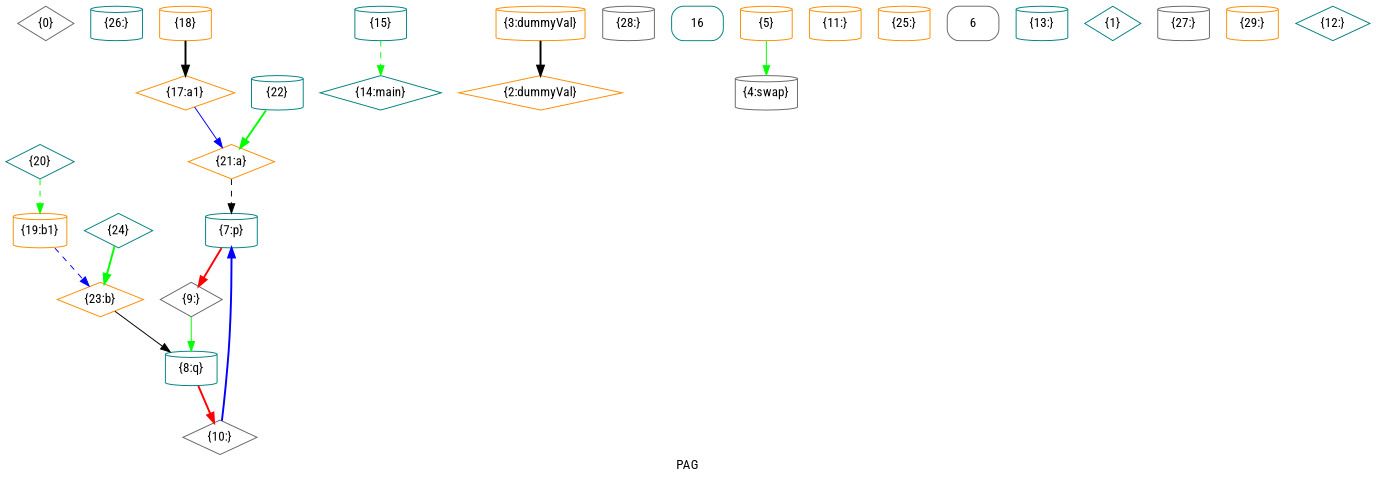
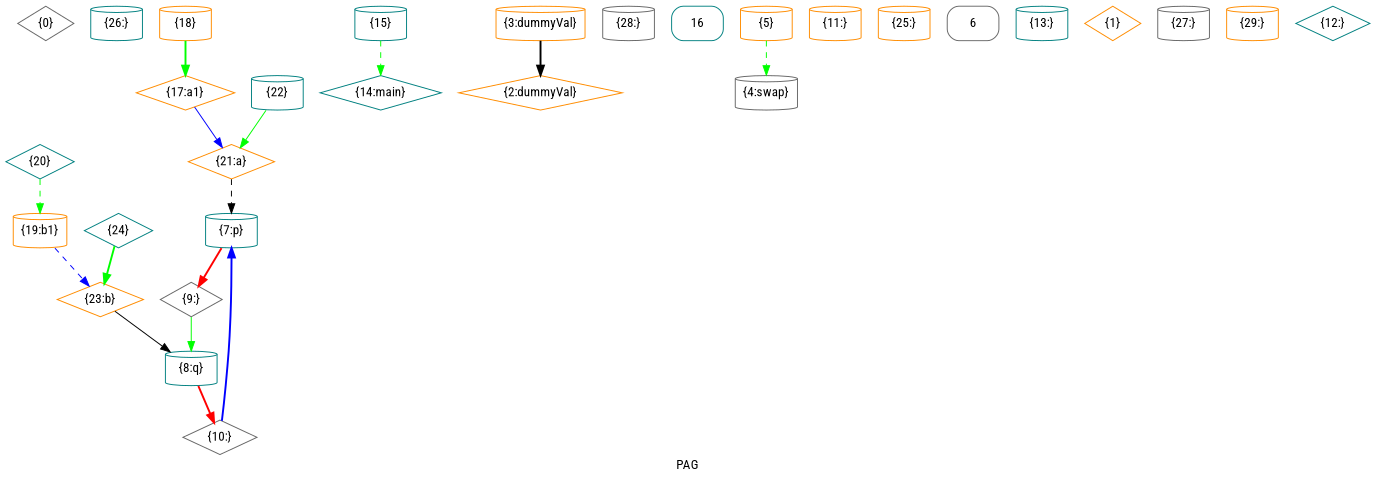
  digraph {
    fontname="Roboto Condensed"
    label=PAG
    node [color=teal fontname="Roboto Condensed" shape=cylinder]
    edge [color=green fontname="Roboto Condensed" style=bold]
    n1 [color=gray40 label="{0}" shape=diamond]
    n2 [label="{26:}"]
    n3 [label="{7:p}"]
    n4 [color=gray40 label="{9:}" shape=diamond]
    n5 [label="{8:q}"]
    n6 [color=gray40 label="{10:}" shape=diamond]
    n7 [label="{14:main}" shape=diamond]
    n8 [color=darkorange label="{21:a}" shape=diamond]
    n9 [color=darkorange label="{2:dummyVal}" shape=diamond]
    n10 [color=gray40 label="{28:}"]
    n11 [label="{16}" shape=Mrecord]
    n12 [color=darkorange label="{23:b}" shape=diamond]
    n13 [color=gray40 label="{4:swap}"]
    n14 [color=darkorange label="{11:}"]
    n15 [color=darkorange label="{18}"]
    n16 [color=darkorange label="{17:a1}" shape=diamond]
    n17 [color=darkorange label="{25:}"]
    n18 [color=gray40 label="{6}" shape=Mrecord]
    n19 [label="{13:}"]
    n20 [label="{20}" shape=diamond]
    n21 [color=darkorange label="{19:b1}"]
-   n22 [label="{1}" shape=diamond]
+   n22 [color=darkorange label="{1}" shape=diamond]
    n23 [color=gray40 label="{27:}"]
    n24 [label="{15}"]
    n25 [label="{22}"]
    n26 [color=darkorange label="{3:dummyVal}"]
    n27 [color=darkorange label="{29:}"]
    n28 [label="{24}" shape=diamond]
    n29 [color=darkorange label="{5}"]
    n30 [label="{12:}" shape=diamond]
    n3 -> n4 [color=red]
    n4 -> n5 [style=solid]
    n5 -> n6 [color=red]
    n6 -> n3 [color=blue]
    n8 -> n3 [color=black style=dashed]
    n12 -> n5 [color=black style=solid]
-   n15 -> n16 [color=black]
+   n15 -> n16
    n16 -> n8 [color=blue style=solid]
    n20 -> n21 [style=dashed]
    n21 -> n12 [color=blue style=dashed]
    n24 -> n7 [style=dashed]
-   n25 -> n8
+   n25 -> n8 [style=solid]
    n26 -> n9 [color=black]
    n28 -> n12
-   n29 -> n13 [style=solid]
+   n29 -> n13 [style=dashed]
  }
